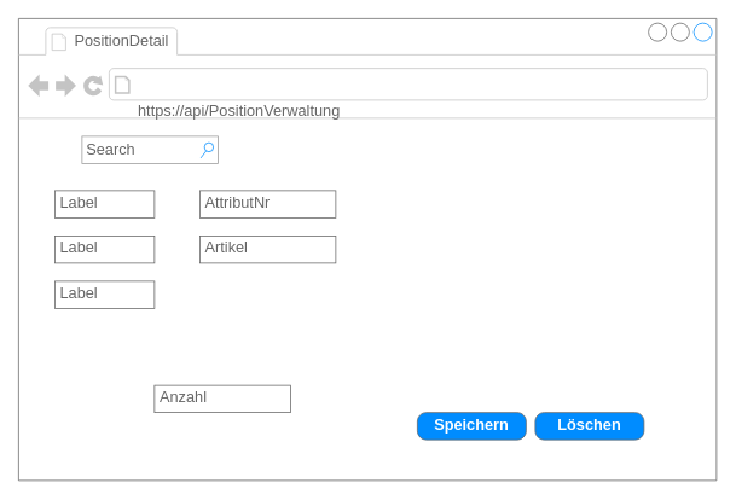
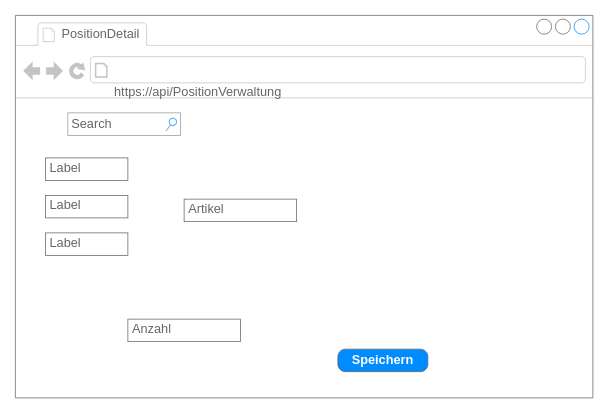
  <mxCell id="0" />
  <mxCell id="1" parent="0" />
  <mxCell id="2" value="" style="strokeWidth=1;shadow=0;dashed=0;align=center;html=1;shape=mxgraph.mockup.containers.browserWindow;rSize=0;strokeColor=#666666;strokeColor2=#008cff;strokeColor3=#c4c4c4;mainText=,;recursiveResize=0;" vertex="1" parent="1"><mxGeometry x="20" y="20" width="770" height="510" as="geometry" /></mxCell>
  <mxCell id="3" value="PositionDetail" style="strokeWidth=1;shadow=0;dashed=0;align=center;html=1;shape=mxgraph.mockup.containers.anchor;fontSize=17;fontColor=#666666;align=left;" vertex="1" parent="2"><mxGeometry x="60" y="12" width="110" height="26" as="geometry" /></mxCell>
  <mxCell id="4" value="https://api/PositionVerwaltung" style="strokeWidth=1;shadow=0;dashed=0;align=center;html=1;shape=mxgraph.mockup.containers.anchor;rSize=0;fontSize=17;fontColor=#666666;align=left;" vertex="1" parent="2"><mxGeometry x="130" y="90" width="250" height="26" as="geometry" /></mxCell>
  <mxCell id="5" value="Label" style="strokeWidth=1;shadow=0;dashed=0;align=center;html=1;shape=mxgraph.mockup.text.textBox;fontColor=#666666;align=left;fontSize=17;spacingLeft=4;spacingTop=-3;strokeColor=#666666;mainText=" vertex="1" parent="2"><mxGeometry x="40" y="290" width="110" height="30" as="geometry" /></mxCell>
  <mxCell id="6" value="Label" style="strokeWidth=1;shadow=0;dashed=0;align=center;html=1;shape=mxgraph.mockup.text.textBox;fontColor=#666666;align=left;fontSize=17;spacingLeft=4;spacingTop=-3;strokeColor=#666666;mainText=" vertex="1" parent="2"><mxGeometry x="40" y="240" width="110" height="30" as="geometry" /></mxCell>
  <mxCell id="7" value="Label" style="strokeWidth=1;shadow=0;dashed=0;align=center;html=1;shape=mxgraph.mockup.text.textBox;fontColor=#666666;align=left;fontSize=17;spacingLeft=4;spacingTop=-3;strokeColor=#666666;mainText=" vertex="1" parent="2"><mxGeometry x="40" y="190" width="110" height="30" as="geometry" /></mxCell>
  <mxCell id="8" value="Search" style="strokeWidth=1;shadow=0;dashed=0;align=center;html=1;shape=mxgraph.mockup.forms.searchBox;strokeColor=#999999;mainText=;strokeColor2=#008cff;fontColor=#666666;fontSize=17;align=left;spacingLeft=3;" vertex="1" parent="2"><mxGeometry x="70" y="130" width="150" height="30" as="geometry" /></mxCell>
- <mxCell id="9" value="Artikel" style="strokeWidth=1;shadow=0;dashed=0;align=center;html=1;shape=mxgraph.mockup.text.textBox;fontColor=#666666;align=left;fontSize=17;spacingLeft=4;spacingTop=-3;strokeColor=#666666;mainText=" vertex="1" parent="2"><mxGeometry x="200" y="240" width="150" height="30" as="geometry" /></mxCell>
+ <mxCell id="9" value="Artikel" style="strokeWidth=1;shadow=0;dashed=0;align=center;html=1;shape=mxgraph.mockup.text.textBox;fontColor=#666666;align=left;fontSize=17;spacingLeft=4;spacingTop=-3;strokeColor=#666666;mainText=" vertex="1" parent="2"><mxGeometry x="225" y="245" width="150" height="30" as="geometry" /></mxCell>
  <mxCell id="10" value="Anzahl" style="strokeWidth=1;shadow=0;dashed=0;align=center;html=1;shape=mxgraph.mockup.text.textBox;fontColor=#666666;align=left;fontSize=17;spacingLeft=4;spacingTop=-3;strokeColor=#666666;mainText=" vertex="1" parent="2"><mxGeometry x="150" y="405" width="150" height="30" as="geometry" /></mxCell>
- <mxCell id="11" value="AttributNr" style="strokeWidth=1;shadow=0;dashed=0;align=center;html=1;shape=mxgraph.mockup.text.textBox;fontColor=#666666;align=left;fontSize=17;spacingLeft=4;spacingTop=-3;strokeColor=#666666;mainText=" vertex="1" parent="2"><mxGeometry x="200" y="190" width="150" height="30" as="geometry" /></mxCell>
- <mxCell id="12" value="Speichern" style="strokeWidth=1;shadow=0;dashed=0;align=center;html=1;shape=mxgraph.mockup.buttons.button;strokeColor=#666666;fontColor=#ffffff;mainText=;buttonStyle=round;fontSize=17;fontStyle=1;fillColor=#008cff;whiteSpace=wrap;" vertex="1" parent="2"><mxGeometry x="440" y="435" width="120" height="30" as="geometry" /></mxCell>
- <mxCell id="13" value="Löschen" style="strokeWidth=1;shadow=0;dashed=0;align=center;html=1;shape=mxgraph.mockup.buttons.button;strokeColor=#666666;fontColor=#ffffff;mainText=;buttonStyle=round;fontSize=17;fontStyle=1;fillColor=#008cff;whiteSpace=wrap;" vertex="1" parent="2"><mxGeometry x="570" y="435" width="120" height="30" as="geometry" /></mxCell>
+ <mxCell id="12" value="Speichern" style="strokeWidth=1;shadow=0;dashed=0;align=center;html=1;shape=mxgraph.mockup.buttons.button;strokeColor=#666666;fontColor=#ffffff;mainText=;buttonStyle=round;fontSize=17;fontStyle=1;fillColor=#008cff;whiteSpace=wrap;" vertex="1" parent="2"><mxGeometry x="430" y="445" width="120" height="30" as="geometry" /></mxCell>
